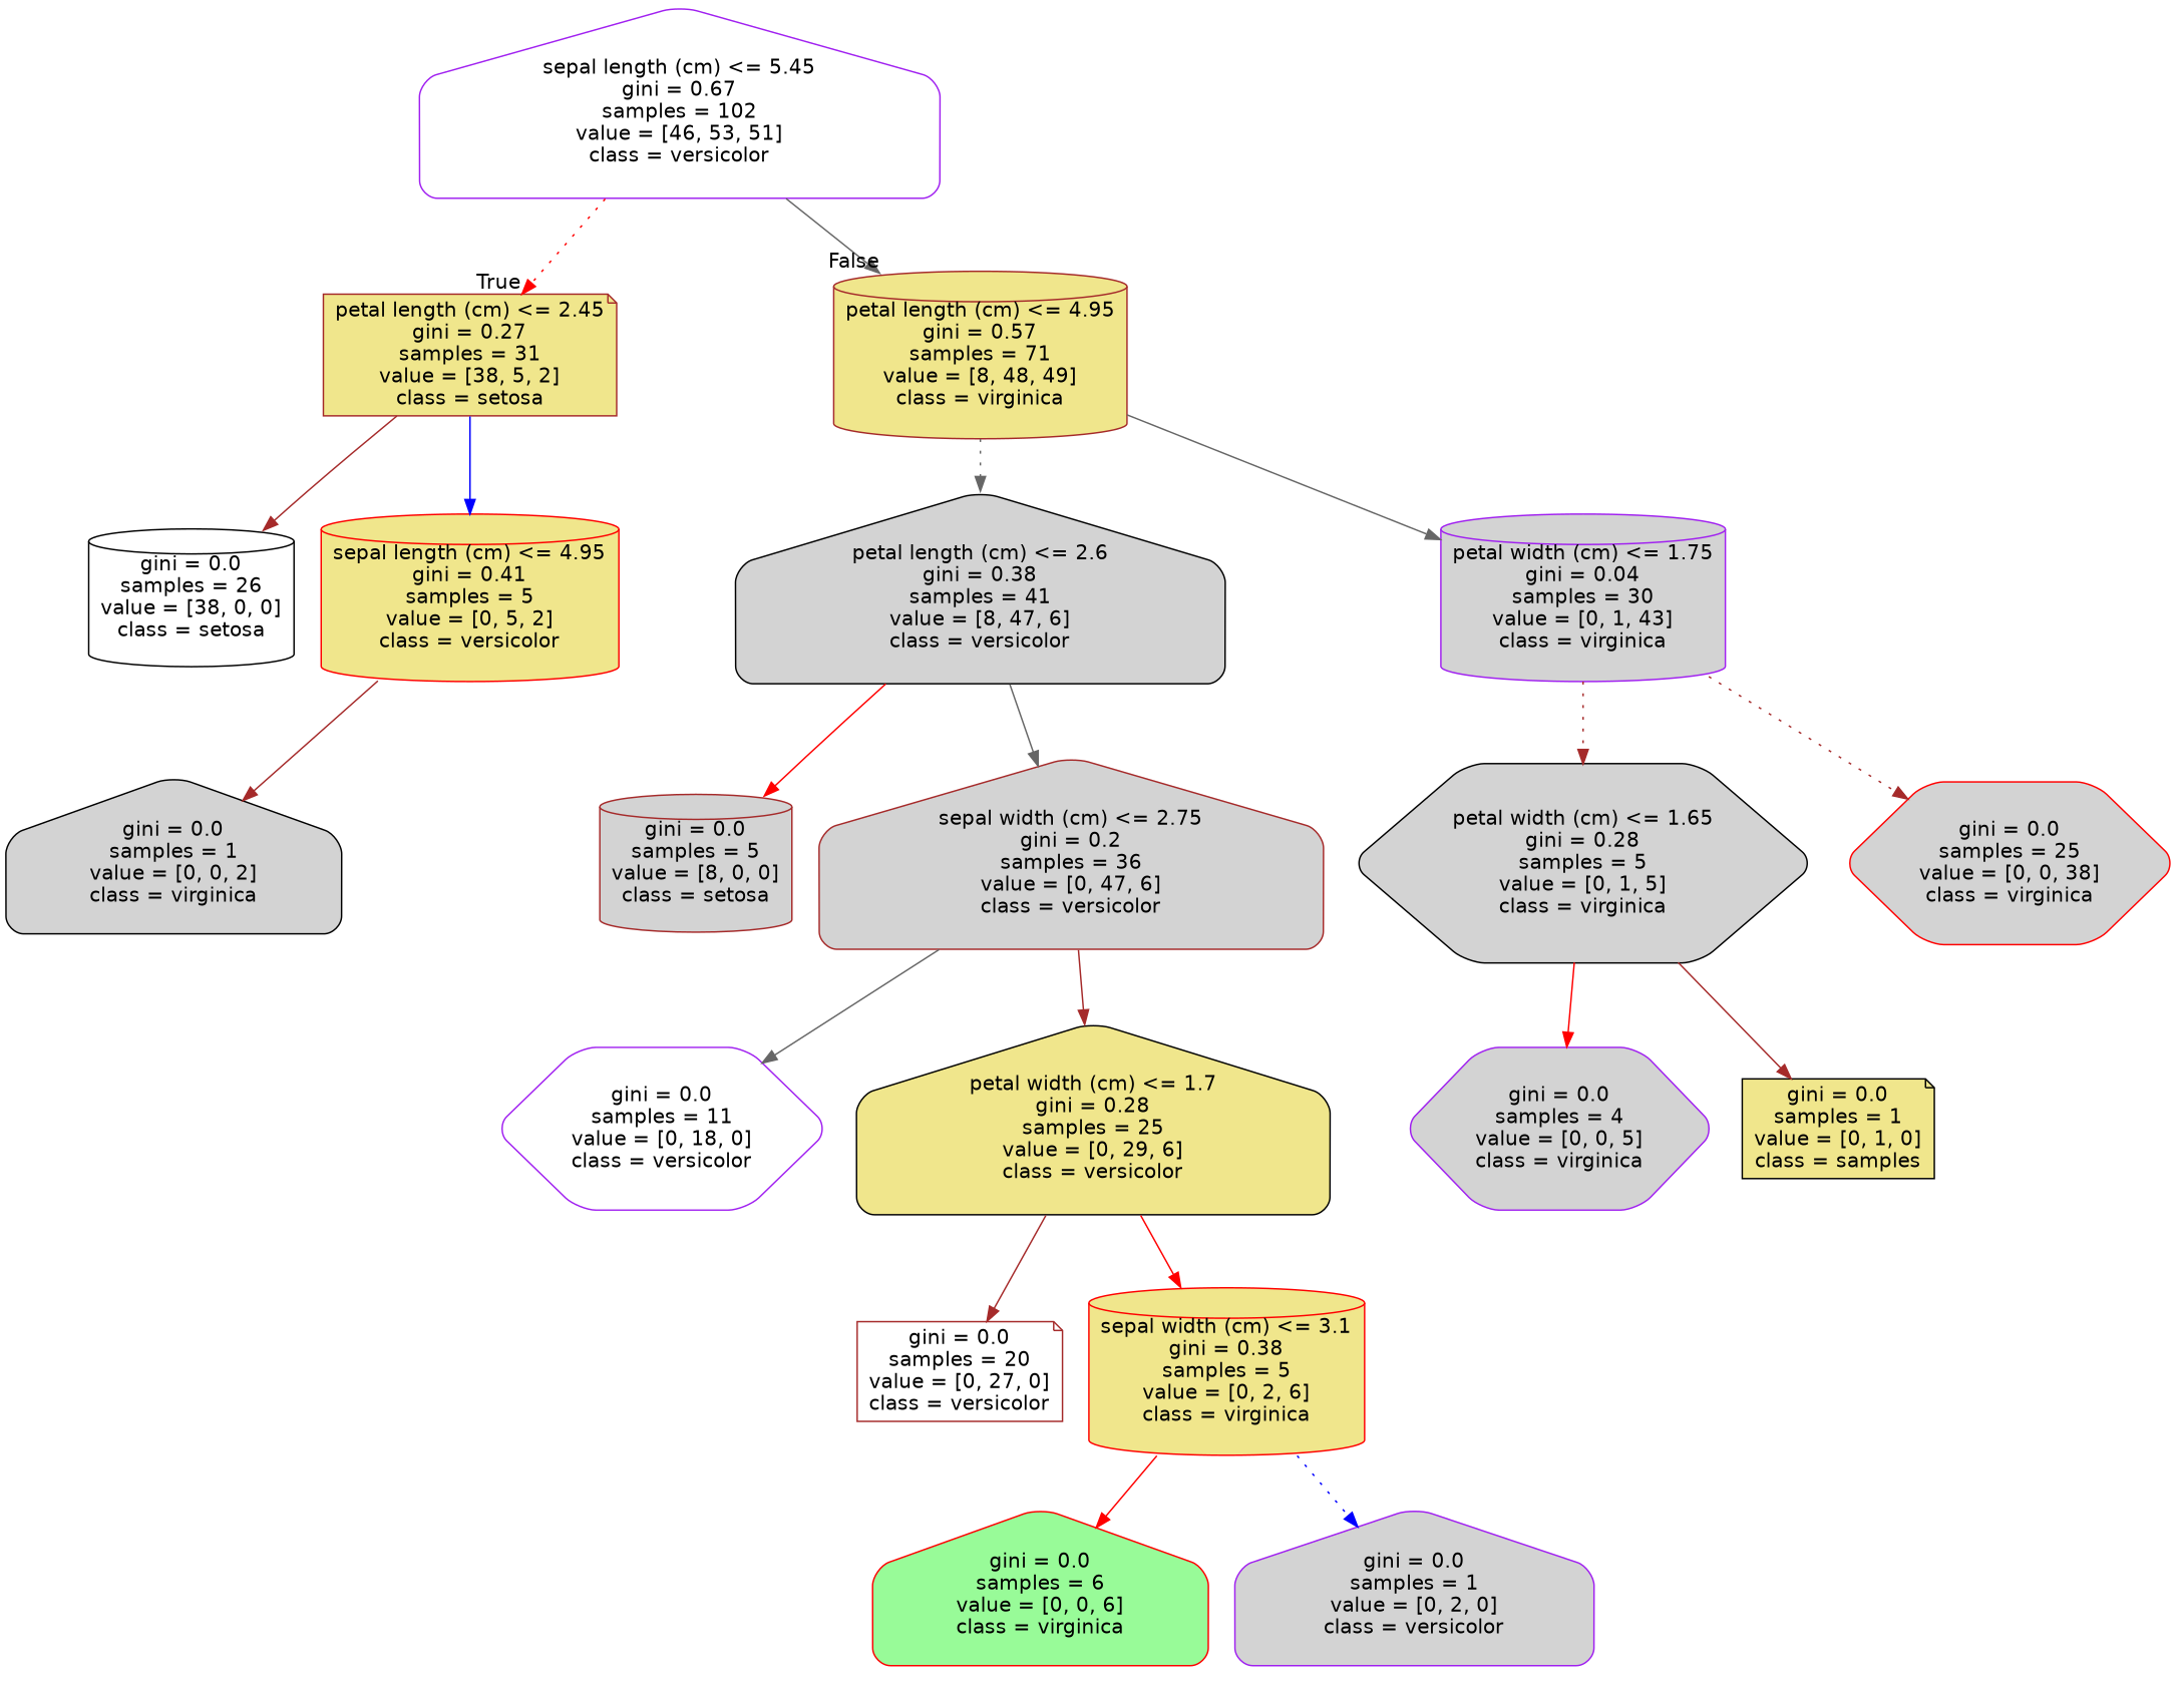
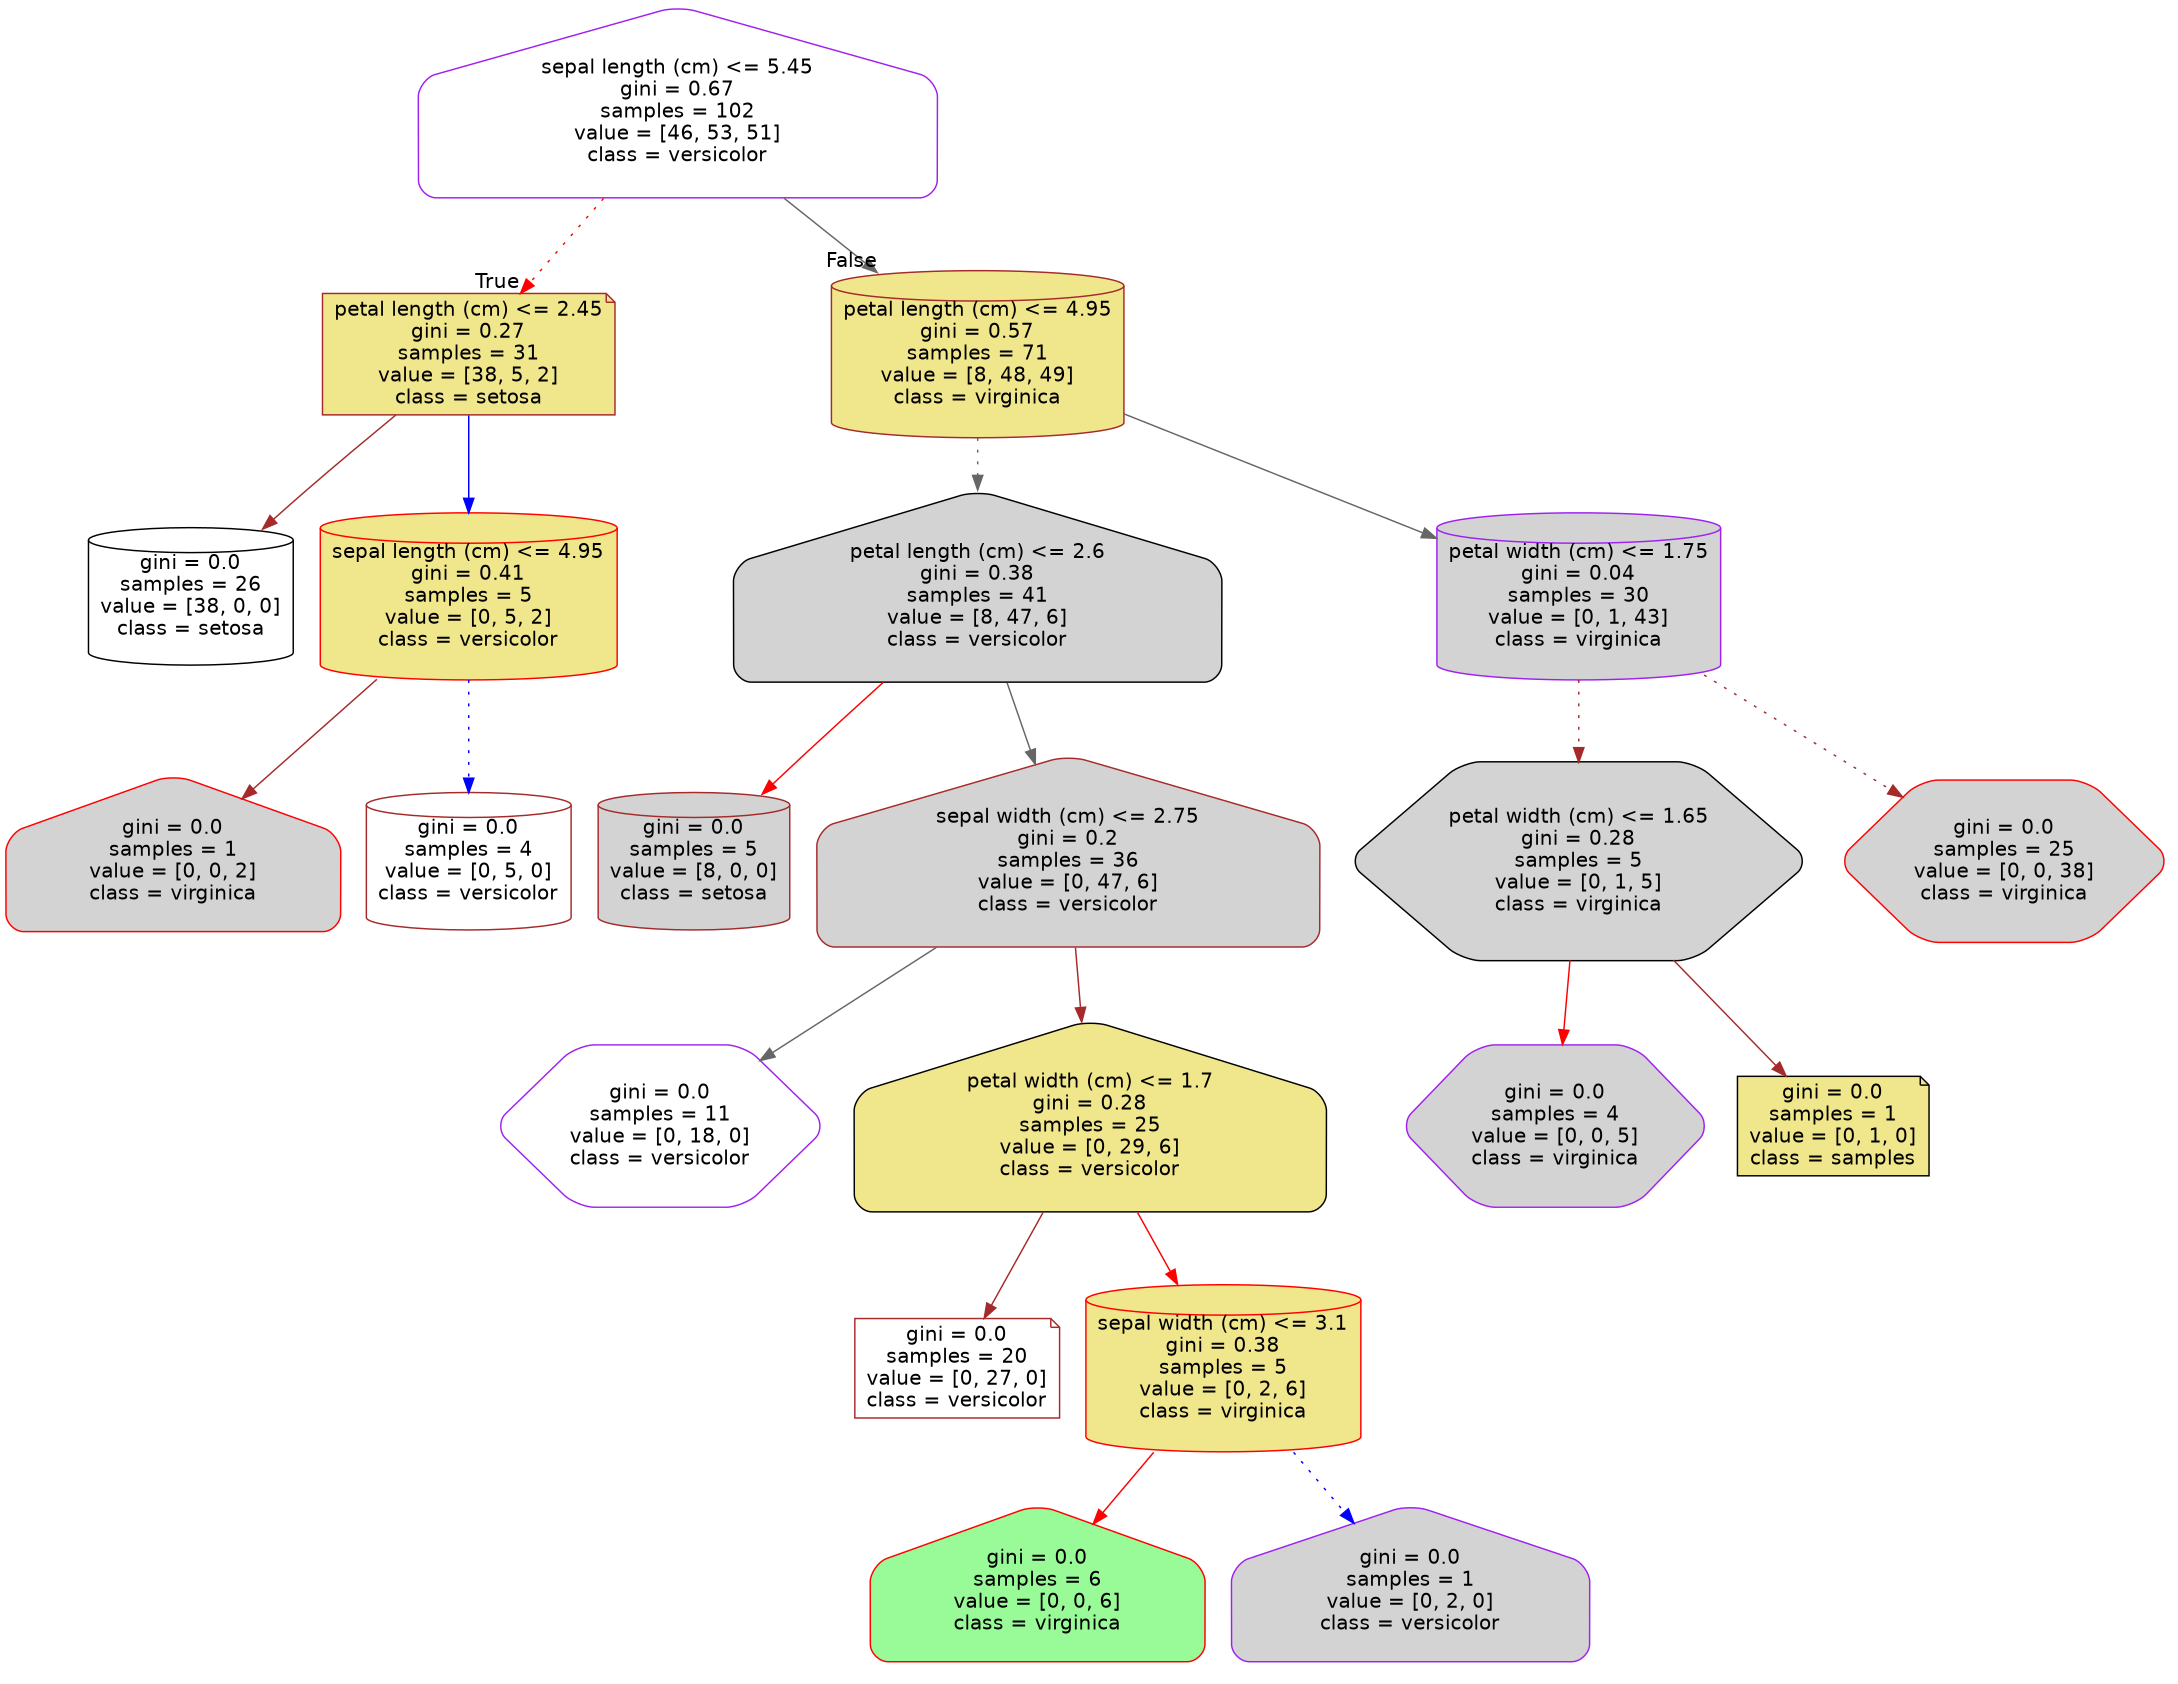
  digraph {
    node [color=brown fillcolor=lightgrey fontname=helvetica shape=house style="filled, rounded"]
    edge [color=brown fontname=helvetica style=solid]
    n1 [color=purple fillcolor=white label="sepal length (cm) <= 5.45\ngini = 0.67\nsamples = 102\nvalue = [46, 53, 51]\nclass = versicolor"]
    n2 [fillcolor=khaki label="petal length (cm) <= 2.45\ngini = 0.27\nsamples = 31\nvalue = [38, 5, 2]\nclass = setosa" shape=note]
    n3 [fillcolor=khaki label="petal length (cm) <= 4.95\ngini = 0.57\nsamples = 71\nvalue = [8, 48, 49]\nclass = virginica" shape=cylinder]
    n4 [color=black fillcolor=white label="gini = 0.0\nsamples = 26\nvalue = [38, 0, 0]\nclass = setosa" shape=cylinder]
    n5 [color=red fillcolor=khaki label="sepal length (cm) <= 4.95\ngini = 0.41\nsamples = 5\nvalue = [0, 5, 2]\nclass = versicolor" shape=cylinder]
    n6 [color=black label="petal length (cm) <= 2.6\ngini = 0.38\nsamples = 41\nvalue = [8, 47, 6]\nclass = versicolor"]
    n7 [color=purple label="petal width (cm) <= 1.75\ngini = 0.04\nsamples = 30\nvalue = [0, 1, 43]\nclass = virginica" shape=cylinder]
-   n8 [color=black label="gini = 0.0\nsamples = 1\nvalue = [0, 0, 2]\nclass = virginica"]
+   n8 [color=red label="gini = 0.0\nsamples = 1\nvalue = [0, 0, 2]\nclass = virginica"]
+   n9 [fillcolor=white label="gini = 0.0\nsamples = 4\nvalue = [0, 5, 0]\nclass = versicolor" shape=cylinder]
    n10 [label="gini = 0.0\nsamples = 5\nvalue = [8, 0, 0]\nclass = setosa" shape=cylinder]
    n11 [label="sepal width (cm) <= 2.75\ngini = 0.2\nsamples = 36\nvalue = [0, 47, 6]\nclass = versicolor"]
    n12 [color=black label="petal width (cm) <= 1.65\ngini = 0.28\nsamples = 5\nvalue = [0, 1, 5]\nclass = virginica" shape=hexagon]
    n13 [color=red label="gini = 0.0\nsamples = 25\nvalue = [0, 0, 38]\nclass = virginica" shape=hexagon]
    n14 [color=purple fillcolor=white label="gini = 0.0\nsamples = 11\nvalue = [0, 18, 0]\nclass = versicolor" shape=hexagon]
    n15 [color=black fillcolor=khaki label="petal width (cm) <= 1.7\ngini = 0.28\nsamples = 25\nvalue = [0, 29, 6]\nclass = versicolor"]
    n16 [fillcolor=white label="gini = 0.0\nsamples = 20\nvalue = [0, 27, 0]\nclass = versicolor" shape=note]
    n17 [color=red fillcolor=khaki label="sepal width (cm) <= 3.1\ngini = 0.38\nsamples = 5\nvalue = [0, 2, 6]\nclass = virginica" shape=cylinder]
    n18 [color=red fillcolor=palegreen label="gini = 0.0\nsamples = 6\nvalue = [0, 0, 6]\nclass = virginica"]
    n19 [color=purple label="gini = 0.0\nsamples = 1\nvalue = [0, 2, 0]\nclass = versicolor"]
    n20 [color=purple label="gini = 0.0\nsamples = 4\nvalue = [0, 0, 5]\nclass = virginica" shape=hexagon]
    n21 [color=black fillcolor=khaki label="gini = 0.0\nsamples = 1\nvalue = [0, 1, 0]\nclass = samples" shape=note]
    n1 -> n2 [color=red headlabel=True labelangle=45 labeldistance=2.5 style=dotted]
    n1 -> n3 [color=gray40 headlabel=False labelangle=-45 labeldistance=2.5]
    n2 -> n4
    n2 -> n5 [color=blue]
    n3 -> n6 [color=gray40 style=dotted]
    n3 -> n7 [color=gray40]
    n5 -> n8
+   n5 -> n9 [color=blue style=dotted]
    n6 -> n10 [color=red]
    n6 -> n11 [color=gray40]
    n7 -> n12 [style=dotted]
    n7 -> n13 [style=dotted]
    n11 -> n14 [color=gray40]
    n11 -> n15
    n12 -> n20 [color=red]
    n12 -> n21
    n15 -> n16
    n15 -> n17 [color=red]
    n17 -> n18 [color=red]
    n17 -> n19 [color=blue style=dotted]
  }
